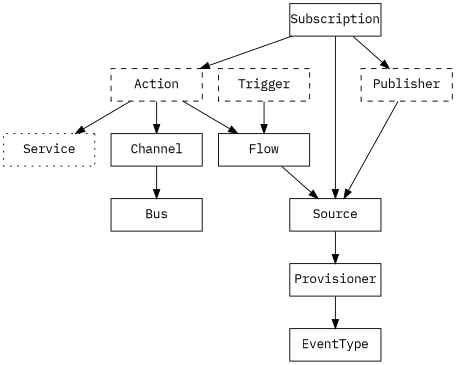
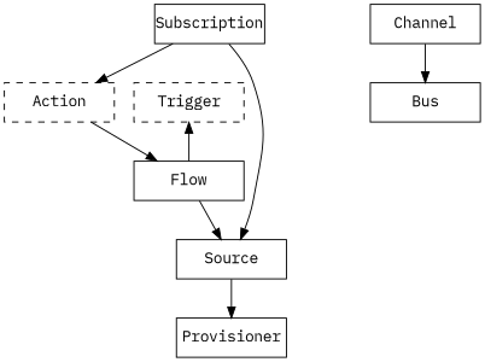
  digraph {
    dir=TB
    fontname="IBM Plex Mono"
    node [fixedsize=true fontname="IBM Plex Mono" shape=rectangle]
    edge [fontname="IBM Plex Mono"]
-   Publisher [height=.5 style=dashed width=1.4]
    Action [height=.5 style=dashed width=1.4]
    Trigger [height=.5 style=dashed width=1.4]
    Source [height=.5 width=1.4]
    Flow [height=.5 width=1.4]
    Channel [height=.5 width=1.4]
-   Service [height=.5 style=dotted width=1.4]
    Provisioner [height=.5 width=1.4]
-   EventType [height=.5 width=1.4]
    Bus [height=.5 width=1.4]
    Subscription [height=.5 width=1.4]
    subgraph sub_1 {
      rank=same
-     Publisher
      Action
      Trigger
    }
-   Publisher -> Source
    Action -> Flow
-   Action -> Channel
-   Action -> Service
    Source -> Provisioner
-   Trigger -> Flow
+   Flow -> Trigger
    Flow -> Source
    Channel -> Bus
-   Provisioner -> EventType
-   Subscription -> Publisher
    Subscription -> Action
    Subscription -> Source
  }
